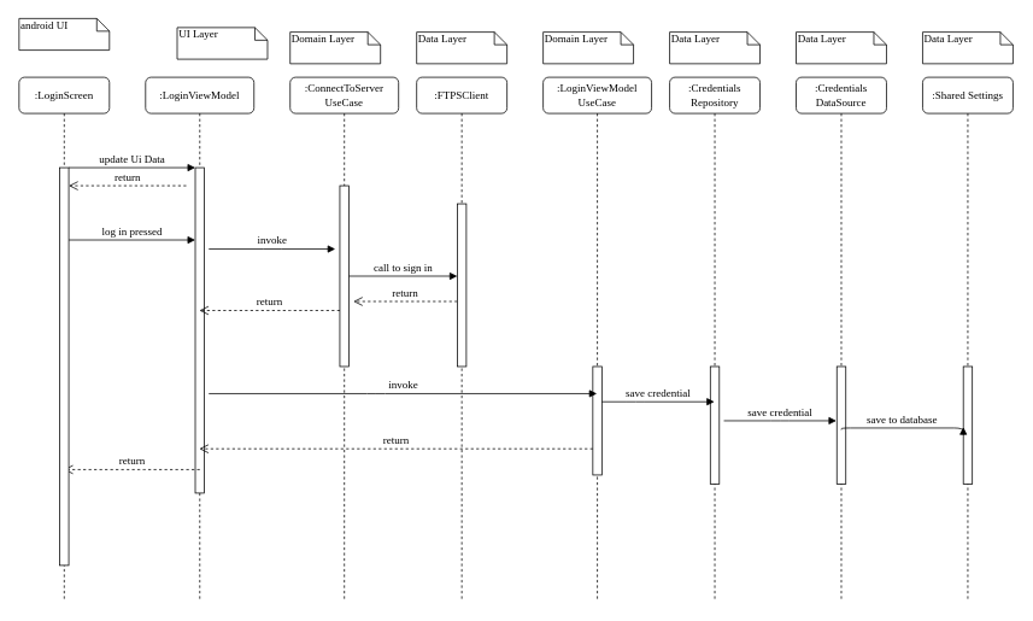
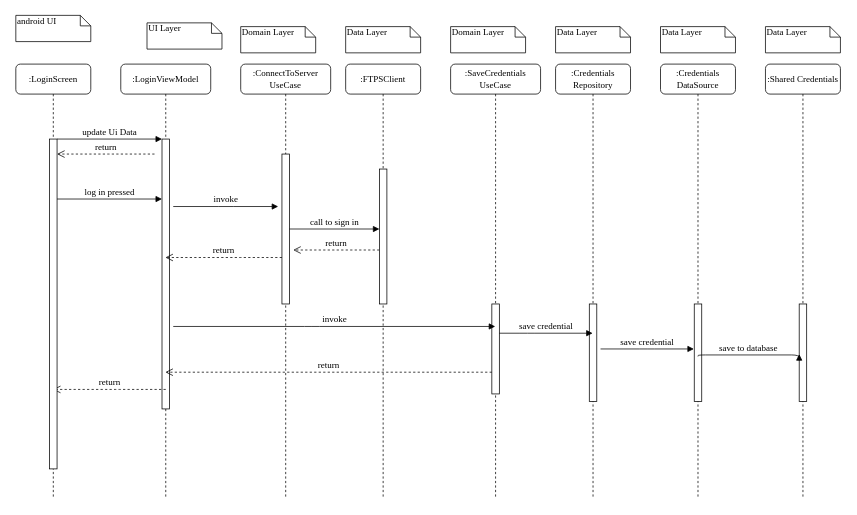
  <mxCell id="0" />
  <mxCell id="1" parent="0" />
  <mxCell id="2" value=":LoginViewModel" style="shape=umlLifeline;perimeter=lifelinePerimeter;whiteSpace=wrap;html=1;container=1;collapsible=0;recursiveResize=0;outlineConnect=0;rounded=1;shadow=0;comic=0;labelBackgroundColor=none;strokeWidth=1;fontFamily=Verdana;fontSize=12;align=center;" parent="1" vertex="1"><mxGeometry x="160" y="85" width="120" height="580" as="geometry" /></mxCell>
  <mxCell id="3" value="" style="html=1;points=[];perimeter=orthogonalPerimeter;rounded=0;shadow=0;comic=0;labelBackgroundColor=none;strokeWidth=1;fontFamily=Verdana;fontSize=12;align=center;" parent="2" vertex="1"><mxGeometry x="55" y="100" width="10" height="360" as="geometry" /></mxCell>
  <mxCell id="4" value="return" style="html=1;verticalAlign=bottom;endArrow=open;dashed=1;endSize=8;labelBackgroundColor=none;fontFamily=Verdana;fontSize=12;edgeStyle=elbowEdgeStyle;elbow=vertical;" edge="1" parent="2"><mxGeometry relative="1" as="geometry"><mxPoint x="-85" y="120" as="targetPoint" /><Array as="points"><mxPoint x="-10" y="120" /><mxPoint x="20" y="120" /></Array><mxPoint x="45" y="120" as="sourcePoint" /></mxGeometry></mxCell>
  <mxCell id="5" value=":ConnectToServer&lt;br&gt;UseCase" style="shape=umlLifeline;perimeter=lifelinePerimeter;whiteSpace=wrap;html=1;container=1;collapsible=0;recursiveResize=0;outlineConnect=0;rounded=1;shadow=0;comic=0;labelBackgroundColor=none;strokeWidth=1;fontFamily=Verdana;fontSize=12;align=center;" parent="1" vertex="1"><mxGeometry x="320" y="85" width="120" height="580" as="geometry" /></mxCell>
  <mxCell id="6" value="" style="html=1;points=[];perimeter=orthogonalPerimeter;rounded=0;shadow=0;comic=0;labelBackgroundColor=none;strokeWidth=1;fontFamily=Verdana;fontSize=12;align=center;" parent="5" vertex="1"><mxGeometry x="55" y="120" width="10" height="200" as="geometry" /></mxCell>
  <mxCell id="7" value="return" style="html=1;verticalAlign=bottom;endArrow=open;dashed=1;endSize=8;labelBackgroundColor=none;fontFamily=Verdana;fontSize=12;edgeStyle=elbowEdgeStyle;elbow=horizontal;" edge="1" parent="5"><mxGeometry relative="1" as="geometry"><mxPoint x="-250.5" y="434" as="targetPoint" /><Array as="points"><mxPoint x="-170" y="434" /><mxPoint x="230.5" y="434" /></Array><mxPoint x="-100" y="434" as="sourcePoint" /></mxGeometry></mxCell>
  <mxCell id="8" value=":FTPSClient" style="shape=umlLifeline;perimeter=lifelinePerimeter;whiteSpace=wrap;html=1;container=1;collapsible=0;recursiveResize=0;outlineConnect=0;rounded=1;shadow=0;comic=0;labelBackgroundColor=none;strokeWidth=1;fontFamily=Verdana;fontSize=12;align=center;" parent="1" vertex="1"><mxGeometry x="460" y="85" width="100" height="580" as="geometry" /></mxCell>
  <mxCell id="9" value="return" style="html=1;verticalAlign=bottom;endArrow=open;dashed=1;endSize=8;labelBackgroundColor=none;fontFamily=Verdana;fontSize=12;edgeStyle=elbowEdgeStyle;elbow=horizontal;" edge="1" parent="8"><mxGeometry relative="1" as="geometry"><mxPoint x="-70" y="248" as="targetPoint" /><Array as="points"><mxPoint x="-10" y="248" /><mxPoint x="20" y="248" /></Array><mxPoint x="45" y="248" as="sourcePoint" /></mxGeometry></mxCell>
- <mxCell id="10" value=":LoginViewModel&lt;br&gt;UseCase" style="shape=umlLifeline;perimeter=lifelinePerimeter;whiteSpace=wrap;html=1;container=1;collapsible=0;recursiveResize=0;outlineConnect=0;rounded=1;shadow=0;comic=0;labelBackgroundColor=none;strokeWidth=1;fontFamily=Verdana;fontSize=12;align=center;" parent="1" vertex="1"><mxGeometry x="600" y="85" width="120" height="580" as="geometry" /></mxCell>
+ <mxCell id="10" value=":SaveCredentials&lt;br&gt;UseCase" style="shape=umlLifeline;perimeter=lifelinePerimeter;whiteSpace=wrap;html=1;container=1;collapsible=0;recursiveResize=0;outlineConnect=0;rounded=1;shadow=0;comic=0;labelBackgroundColor=none;strokeWidth=1;fontFamily=Verdana;fontSize=12;align=center;" parent="1" vertex="1"><mxGeometry x="600" y="85" width="120" height="580" as="geometry" /></mxCell>
  <mxCell id="11" value="" style="html=1;points=[];perimeter=orthogonalPerimeter;rounded=0;shadow=0;comic=0;labelBackgroundColor=none;strokeWidth=1;fontFamily=Verdana;fontSize=12;align=center;" vertex="1" parent="10"><mxGeometry x="55" y="320" width="10" height="120" as="geometry" /></mxCell>
  <mxCell id="12" value=":Credentials&lt;br&gt;Repository" style="shape=umlLifeline;perimeter=lifelinePerimeter;whiteSpace=wrap;html=1;container=1;collapsible=0;recursiveResize=0;outlineConnect=0;rounded=1;shadow=0;comic=0;labelBackgroundColor=none;strokeWidth=1;fontFamily=Verdana;fontSize=12;align=center;" parent="1" vertex="1"><mxGeometry x="740" y="85" width="100" height="580" as="geometry" /></mxCell>
  <mxCell id="13" value="" style="html=1;points=[];perimeter=orthogonalPerimeter;rounded=0;shadow=0;comic=0;labelBackgroundColor=none;strokeWidth=1;fontFamily=Verdana;fontSize=12;align=center;" parent="12" vertex="1"><mxGeometry x="45" y="320" width="10" height="130" as="geometry" /></mxCell>
  <mxCell id="14" value=":Credentials&lt;br&gt;DataSource" style="shape=umlLifeline;perimeter=lifelinePerimeter;whiteSpace=wrap;html=1;container=1;collapsible=0;recursiveResize=0;outlineConnect=0;rounded=1;shadow=0;comic=0;labelBackgroundColor=none;strokeWidth=1;fontFamily=Verdana;fontSize=12;align=center;" parent="1" vertex="1"><mxGeometry x="880" y="85" width="100" height="580" as="geometry" /></mxCell>
  <mxCell id="15" value="" style="html=1;points=[];perimeter=orthogonalPerimeter;rounded=0;shadow=0;comic=0;labelBackgroundColor=none;strokeWidth=1;fontFamily=Verdana;fontSize=12;align=center;" vertex="1" parent="14"><mxGeometry x="45" y="320" width="10" height="130" as="geometry" /></mxCell>
  <mxCell id="16" value=":LoginScreen" style="shape=umlLifeline;perimeter=lifelinePerimeter;whiteSpace=wrap;html=1;container=1;collapsible=0;recursiveResize=0;outlineConnect=0;rounded=1;shadow=0;comic=0;labelBackgroundColor=none;strokeWidth=1;fontFamily=Verdana;fontSize=12;align=center;" parent="1" vertex="1"><mxGeometry x="20" y="85" width="100" height="580" as="geometry" /></mxCell>
  <mxCell id="17" value="" style="html=1;points=[];perimeter=orthogonalPerimeter;rounded=0;shadow=0;comic=0;labelBackgroundColor=none;strokeWidth=1;fontFamily=Verdana;fontSize=12;align=center;" parent="16" vertex="1"><mxGeometry x="45" y="100" width="10" height="440" as="geometry" /></mxCell>
  <mxCell id="18" value="log in pressed" style="html=1;verticalAlign=bottom;endArrow=block;entryX=0;entryY=0;labelBackgroundColor=none;fontFamily=Verdana;fontSize=12;edgeStyle=elbowEdgeStyle;elbow=vertical;" edge="1" parent="16"><mxGeometry relative="1" as="geometry"><mxPoint x="55" y="180" as="sourcePoint" /><mxPoint x="195" y="180.0" as="targetPoint" /></mxGeometry></mxCell>
  <mxCell id="19" value="" style="html=1;points=[];perimeter=orthogonalPerimeter;rounded=0;shadow=0;comic=0;labelBackgroundColor=none;strokeWidth=1;fontFamily=Verdana;fontSize=12;align=center;" parent="1" vertex="1"><mxGeometry x="505" y="225" width="10" height="180" as="geometry" /></mxCell>
  <mxCell id="20" value="call to sign in" style="html=1;verticalAlign=bottom;endArrow=block;labelBackgroundColor=none;fontFamily=Verdana;fontSize=12;edgeStyle=elbowEdgeStyle;elbow=vertical;" parent="1" source="6" target="19" edge="1"><mxGeometry relative="1" as="geometry"><mxPoint x="430" y="225" as="sourcePoint" /><Array as="points"><mxPoint x="380" y="225" /></Array></mxGeometry></mxCell>
  <mxCell id="21" value="update Ui Data" style="html=1;verticalAlign=bottom;endArrow=block;entryX=0;entryY=0;labelBackgroundColor=none;fontFamily=Verdana;fontSize=12;edgeStyle=elbowEdgeStyle;elbow=vertical;" parent="1" source="17" target="3" edge="1"><mxGeometry relative="1" as="geometry"><mxPoint x="140" y="195" as="sourcePoint" /></mxGeometry></mxCell>
  <mxCell id="22" value="android UI" style="shape=note;whiteSpace=wrap;html=1;size=14;verticalAlign=top;align=left;spacingTop=-6;rounded=0;shadow=0;comic=0;labelBackgroundColor=none;strokeWidth=1;fontFamily=Verdana;fontSize=12" parent="1" vertex="1"><mxGeometry x="20" y="20" width="100" height="35" as="geometry" /></mxCell>
  <mxCell id="23" value="UI Layer" style="shape=note;whiteSpace=wrap;html=1;size=14;verticalAlign=top;align=left;spacingTop=-6;rounded=0;shadow=0;comic=0;labelBackgroundColor=none;strokeWidth=1;fontFamily=Verdana;fontSize=12" parent="1" vertex="1"><mxGeometry x="195" y="30" width="100" height="35" as="geometry" /></mxCell>
  <mxCell id="24" value="Domain Layer" style="shape=note;whiteSpace=wrap;html=1;size=14;verticalAlign=top;align=left;spacingTop=-6;rounded=0;shadow=0;comic=0;labelBackgroundColor=none;strokeWidth=1;fontFamily=Verdana;fontSize=12" parent="1" vertex="1"><mxGeometry x="320" y="35" width="100" height="35" as="geometry" /></mxCell>
  <mxCell id="25" value="Data Layer" style="shape=note;whiteSpace=wrap;html=1;size=14;verticalAlign=top;align=left;spacingTop=-6;rounded=0;shadow=0;comic=0;labelBackgroundColor=none;strokeWidth=1;fontFamily=Verdana;fontSize=12" parent="1" vertex="1"><mxGeometry x="460" y="35" width="100" height="35" as="geometry" /></mxCell>
  <mxCell id="26" value="Domain Layer" style="shape=note;whiteSpace=wrap;html=1;size=14;verticalAlign=top;align=left;spacingTop=-6;rounded=0;shadow=0;comic=0;labelBackgroundColor=none;strokeWidth=1;fontFamily=Verdana;fontSize=12" parent="1" vertex="1"><mxGeometry x="600" y="35" width="100" height="35" as="geometry" /></mxCell>
  <mxCell id="27" value="Data Layer" style="shape=note;whiteSpace=wrap;html=1;size=14;verticalAlign=top;align=left;spacingTop=-6;rounded=0;shadow=0;comic=0;labelBackgroundColor=none;strokeWidth=1;fontFamily=Verdana;fontSize=12" parent="1" vertex="1"><mxGeometry x="740" y="35" width="100" height="35" as="geometry" /></mxCell>
  <mxCell id="28" value="Data Layer" style="shape=note;whiteSpace=wrap;html=1;size=14;verticalAlign=top;align=left;spacingTop=-6;rounded=0;shadow=0;comic=0;labelBackgroundColor=none;strokeWidth=1;fontFamily=Verdana;fontSize=12" parent="1" vertex="1"><mxGeometry x="880" y="35" width="100" height="35" as="geometry" /></mxCell>
  <mxCell id="29" value="invoke" style="html=1;verticalAlign=bottom;endArrow=block;entryX=0;entryY=0;labelBackgroundColor=none;fontFamily=Verdana;fontSize=12;edgeStyle=elbowEdgeStyle;elbow=vertical;" edge="1" parent="1"><mxGeometry relative="1" as="geometry"><mxPoint x="230" y="275" as="sourcePoint" /><mxPoint x="370" y="275" as="targetPoint" /></mxGeometry></mxCell>
  <mxCell id="30" value="return" style="html=1;verticalAlign=bottom;endArrow=open;dashed=1;endSize=8;labelBackgroundColor=none;fontFamily=Verdana;fontSize=12;edgeStyle=elbowEdgeStyle;elbow=horizontal;" edge="1" parent="1" target="2"><mxGeometry relative="1" as="geometry"><mxPoint x="260" y="343" as="targetPoint" /><Array as="points"><mxPoint x="320" y="343" /><mxPoint x="350" y="343" /></Array><mxPoint x="375" y="343" as="sourcePoint" /></mxGeometry></mxCell>
  <mxCell id="31" value="invoke" style="html=1;verticalAlign=bottom;endArrow=block;labelBackgroundColor=none;fontFamily=Verdana;fontSize=12;edgeStyle=elbowEdgeStyle;elbow=vertical;" edge="1" parent="1" target="10"><mxGeometry relative="1" as="geometry"><mxPoint x="230" y="435" as="sourcePoint" /><mxPoint x="370" y="435" as="targetPoint" /></mxGeometry></mxCell>
  <mxCell id="32" value="save credential" style="html=1;verticalAlign=bottom;endArrow=block;labelBackgroundColor=none;fontFamily=Verdana;fontSize=12;edgeStyle=elbowEdgeStyle;elbow=vertical;exitX=1;exitY=0.325;exitDx=0;exitDy=0;exitPerimeter=0;" edge="1" parent="1" source="11" target="12"><mxGeometry relative="1" as="geometry"><mxPoint x="670" y="445" as="sourcePoint" /><mxPoint x="669.5" y="445" as="targetPoint" /></mxGeometry></mxCell>
  <mxCell id="33" value="save credential" style="html=1;verticalAlign=bottom;endArrow=block;labelBackgroundColor=none;fontFamily=Verdana;fontSize=12;edgeStyle=elbowEdgeStyle;elbow=vertical;exitX=1;exitY=0.325;exitDx=0;exitDy=0;exitPerimeter=0;" edge="1" parent="1"><mxGeometry relative="1" as="geometry"><mxPoint x="800" y="465" as="sourcePoint" /><mxPoint x="924.5" y="465" as="targetPoint" /></mxGeometry></mxCell>
- <mxCell id="34" value=":Shared Settings" style="shape=umlLifeline;perimeter=lifelinePerimeter;whiteSpace=wrap;html=1;container=1;collapsible=0;recursiveResize=0;outlineConnect=0;rounded=1;shadow=0;comic=0;labelBackgroundColor=none;strokeWidth=1;fontFamily=Verdana;fontSize=12;align=center;" vertex="1" parent="1"><mxGeometry x="1020" y="85" width="100" height="580" as="geometry" /></mxCell>
+ <mxCell id="34" value=":Shared Credentials" style="shape=umlLifeline;perimeter=lifelinePerimeter;whiteSpace=wrap;html=1;container=1;collapsible=0;recursiveResize=0;outlineConnect=0;rounded=1;shadow=0;comic=0;labelBackgroundColor=none;strokeWidth=1;fontFamily=Verdana;fontSize=12;align=center;" vertex="1" parent="1"><mxGeometry x="1020" y="85" width="100" height="580" as="geometry" /></mxCell>
  <mxCell id="35" value="" style="html=1;points=[];perimeter=orthogonalPerimeter;rounded=0;shadow=0;comic=0;labelBackgroundColor=none;strokeWidth=1;fontFamily=Verdana;fontSize=12;align=center;" vertex="1" parent="34"><mxGeometry x="45" y="320" width="10" height="130" as="geometry" /></mxCell>
  <mxCell id="36" value="save to database" style="html=1;verticalAlign=bottom;endArrow=block;labelBackgroundColor=none;fontFamily=Verdana;fontSize=12;edgeStyle=elbowEdgeStyle;elbow=vertical;exitX=1;exitY=0.325;exitDx=0;exitDy=0;exitPerimeter=0;entryX=0;entryY=0.515;entryDx=0;entryDy=0;entryPerimeter=0;" edge="1" parent="1" target="35"><mxGeometry relative="1" as="geometry"><mxPoint x="930" y="475" as="sourcePoint" /><mxPoint x="1054.5" y="475" as="targetPoint" /></mxGeometry></mxCell>
  <mxCell id="37" value="return" style="html=1;verticalAlign=bottom;endArrow=open;dashed=1;endSize=8;labelBackgroundColor=none;fontFamily=Verdana;fontSize=12;edgeStyle=elbowEdgeStyle;elbow=horizontal;" edge="1" parent="1"><mxGeometry relative="1" as="geometry"><mxPoint x="219.5" y="496" as="targetPoint" /><Array as="points"><mxPoint x="600" y="496" /><mxPoint x="630" y="496" /></Array><mxPoint x="655" y="496" as="sourcePoint" /></mxGeometry></mxCell>
  <mxCell id="38" value="Data Layer" style="shape=note;whiteSpace=wrap;html=1;size=14;verticalAlign=top;align=left;spacingTop=-6;rounded=0;shadow=0;comic=0;labelBackgroundColor=none;strokeWidth=1;fontFamily=Verdana;fontSize=12" vertex="1" parent="1"><mxGeometry x="1020" y="35" width="100" height="35" as="geometry" /></mxCell>
